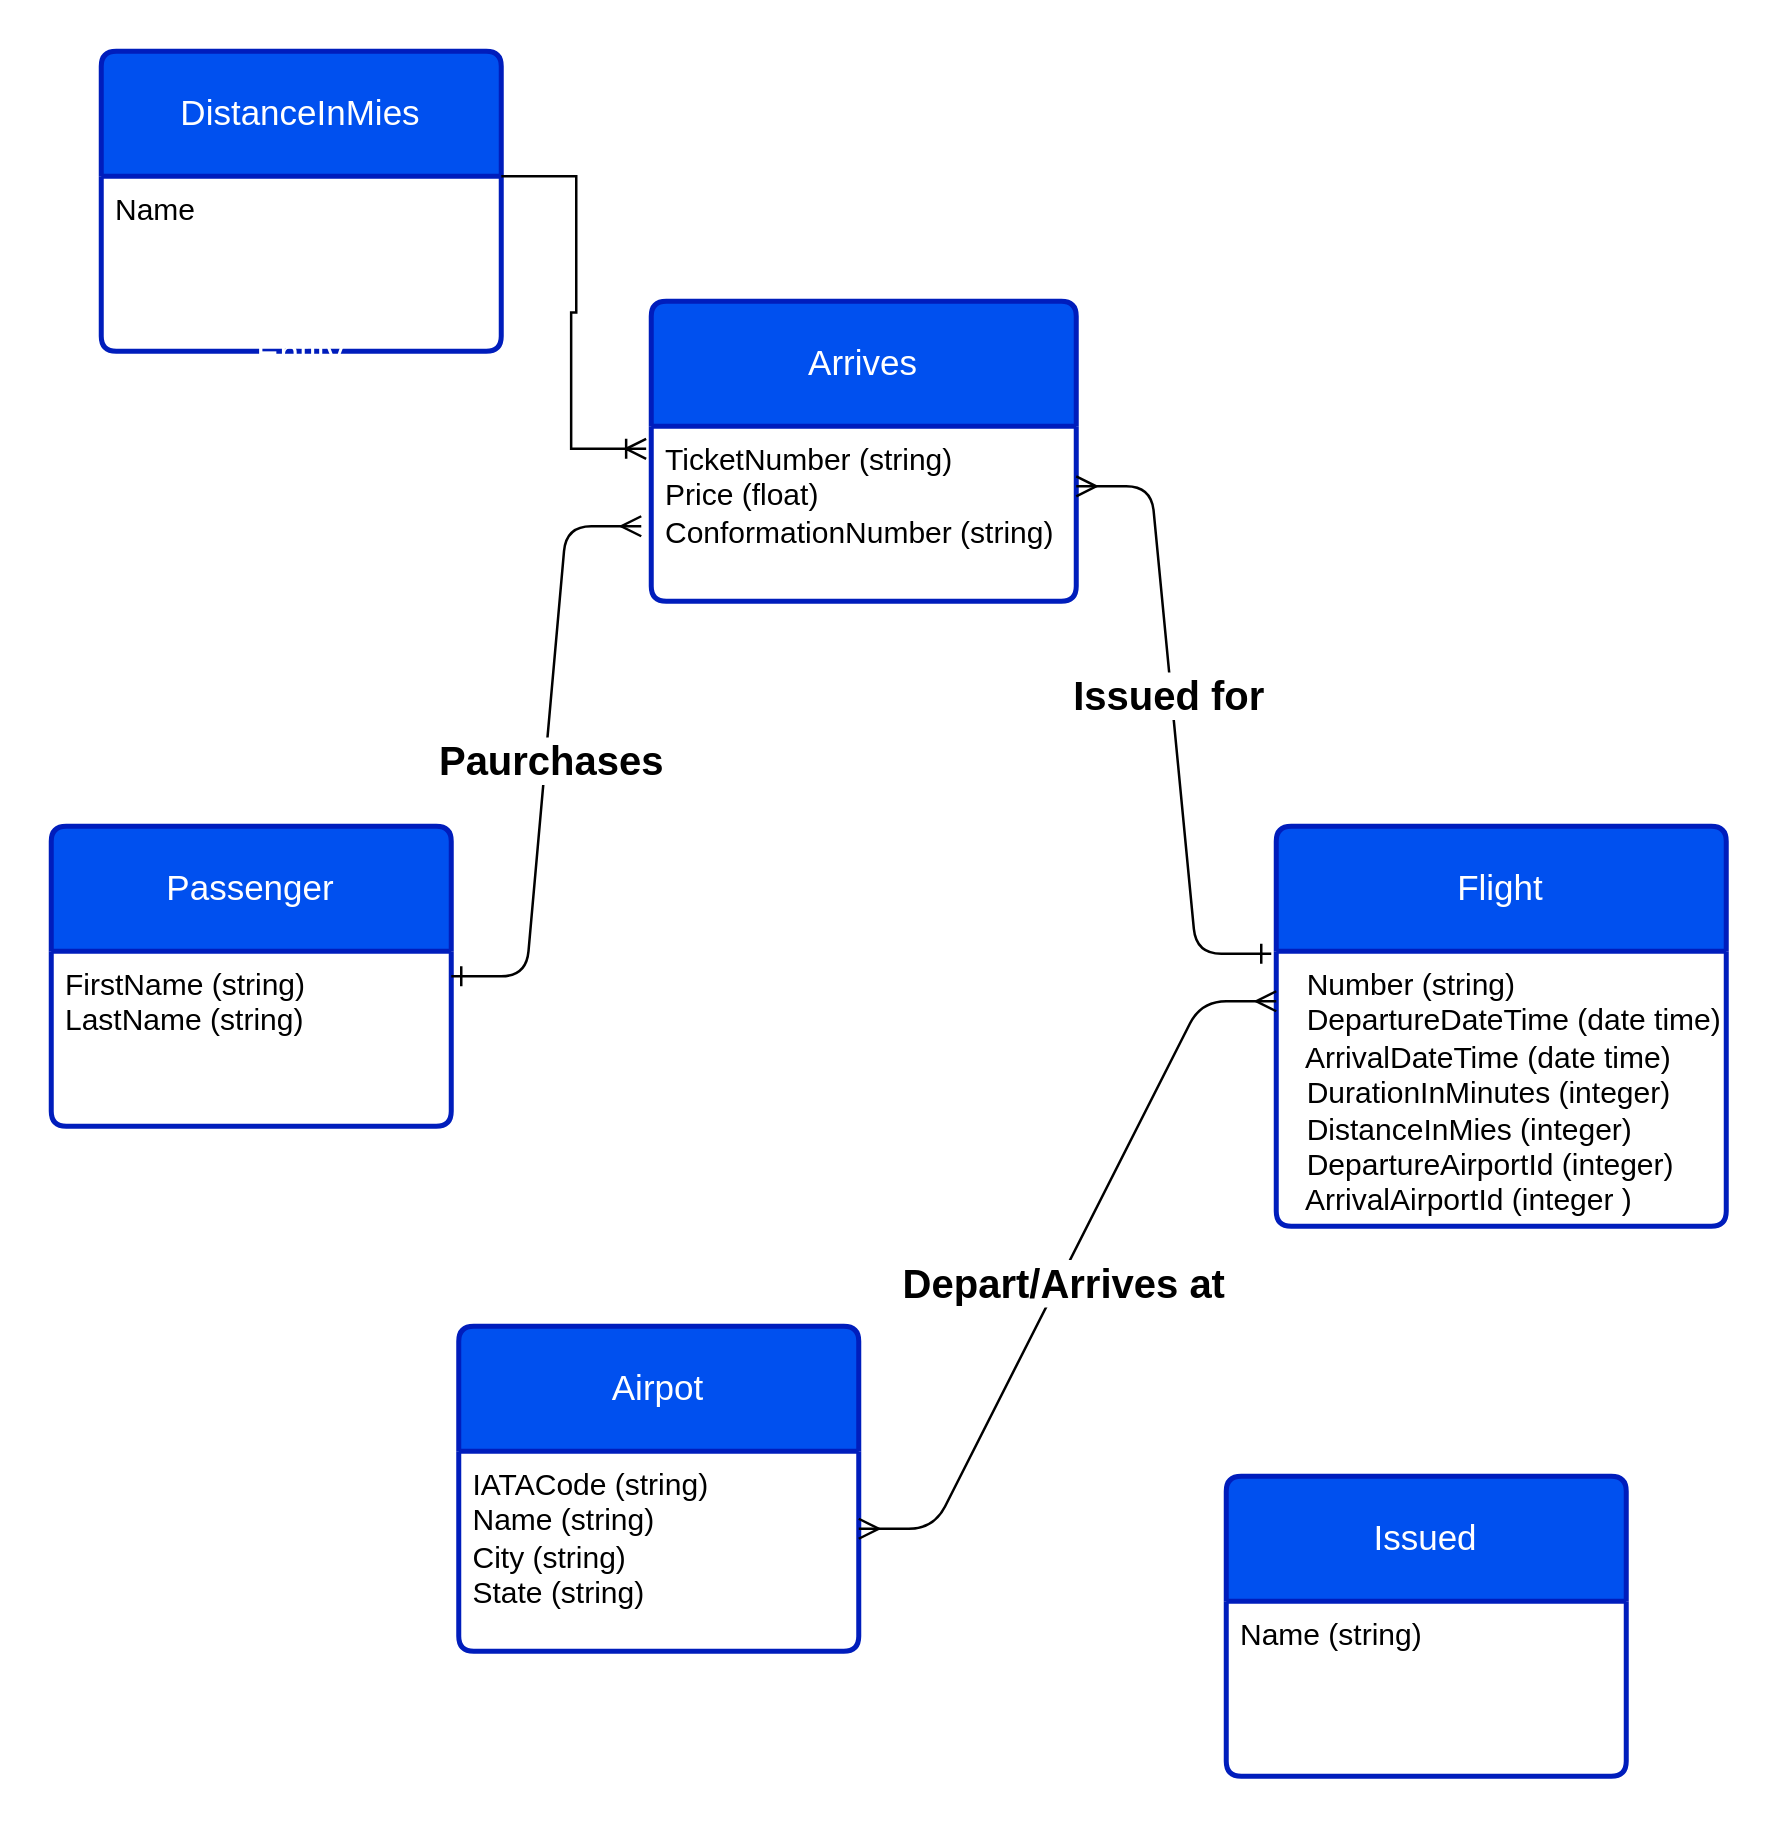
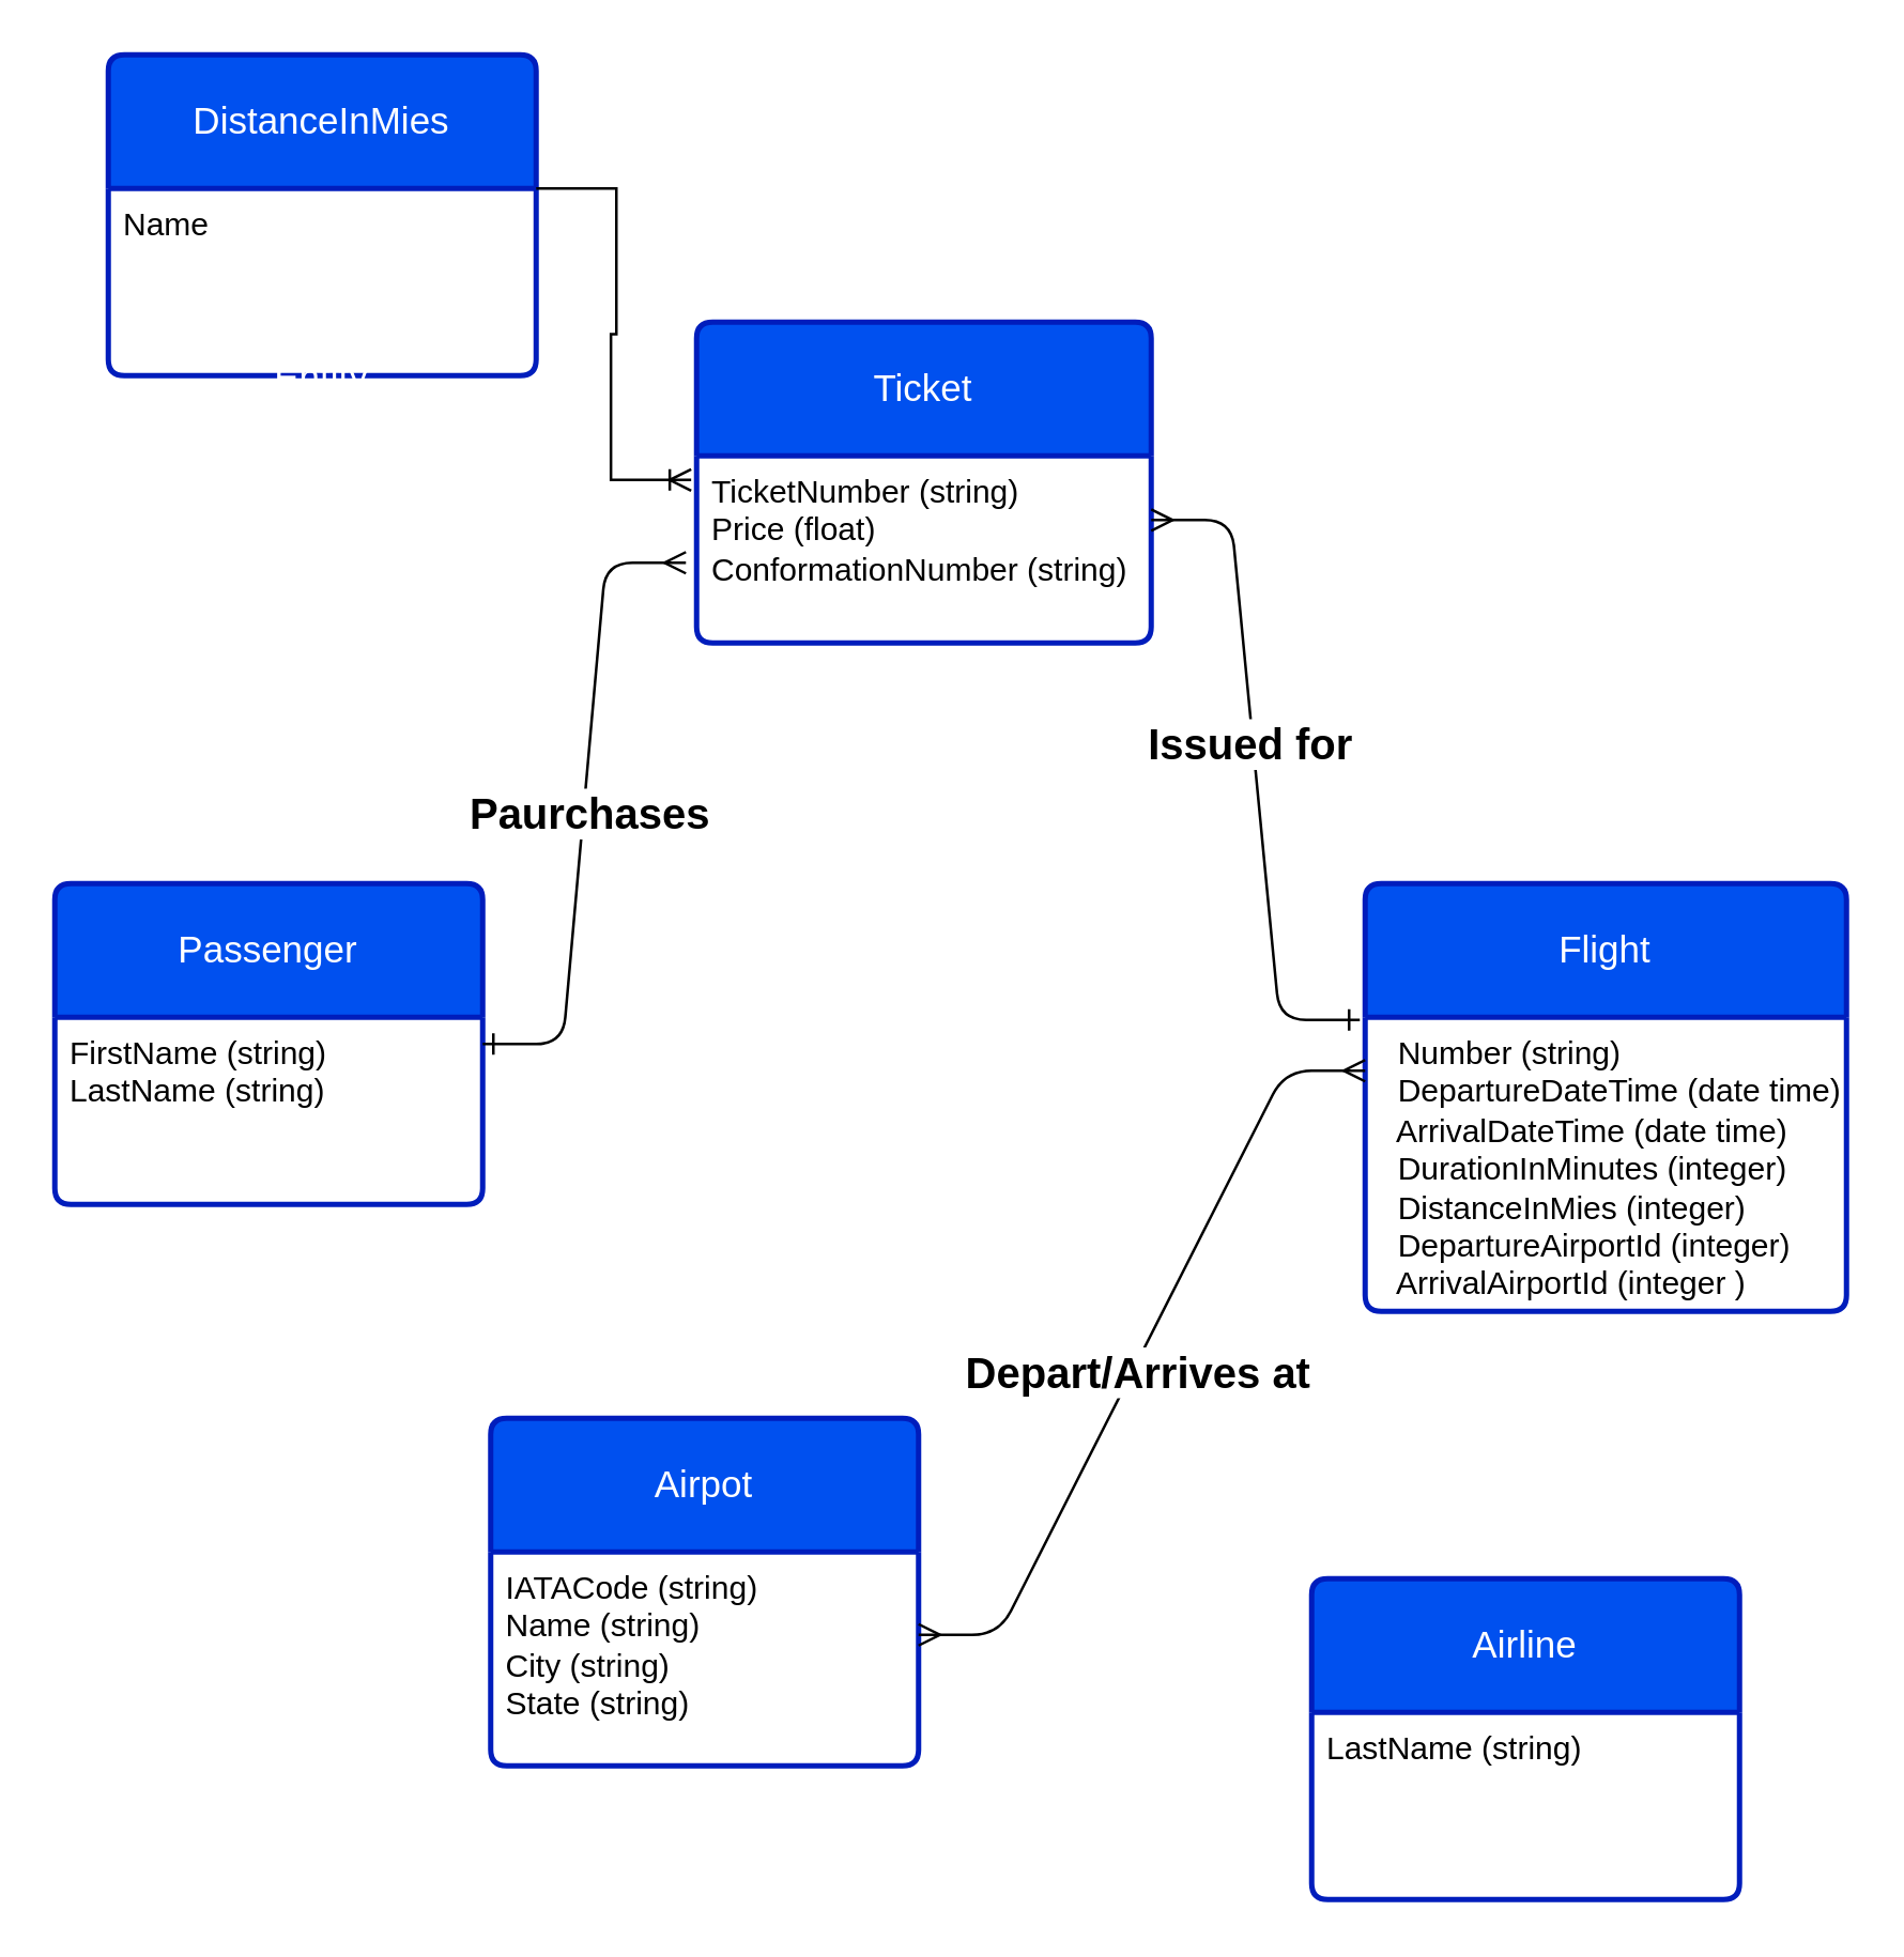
  <mxCell id="0" />
  <mxCell id="1" parent="0" />
- <mxCell id="2" value="Arrives" style="swimlane;childLayout=stackLayout;horizontal=1;startSize=50;horizontalStack=0;rounded=1;fontSize=14;fontStyle=0;strokeWidth=2;resizeParent=0;resizeLast=1;shadow=0;dashed=0;align=center;arcSize=4;whiteSpace=wrap;html=1;fillColor=#0050ef;fontColor=#ffffff;strokeColor=#001DBC;" vertex="1" parent="1"><mxGeometry x="260" y="120" width="170" height="120" as="geometry" /></mxCell>
+ <mxCell id="2" value="Ticket" style="swimlane;childLayout=stackLayout;horizontal=1;startSize=50;horizontalStack=0;rounded=1;fontSize=14;fontStyle=0;strokeWidth=2;resizeParent=0;resizeLast=1;shadow=0;dashed=0;align=center;arcSize=4;whiteSpace=wrap;html=1;fillColor=#0050ef;fontColor=#ffffff;strokeColor=#001DBC;" vertex="1" parent="1"><mxGeometry x="260" y="120" width="170" height="120" as="geometry" /></mxCell>
  <mxCell id="3" value="TicketNumber (string)&lt;br&gt;Price (float)&lt;br&gt;ConformationNumber (string)" style="align=left;strokeColor=none;fillColor=none;spacingLeft=4;fontSize=12;verticalAlign=top;resizable=0;rotatable=0;part=1;html=1;rounded=1;" vertex="1" parent="2"><mxGeometry y="50" width="170" height="70" as="geometry" /></mxCell>
  <mxCell id="4" value="Passenger" style="swimlane;childLayout=stackLayout;horizontal=1;startSize=50;horizontalStack=0;rounded=1;fontSize=14;fontStyle=0;strokeWidth=2;resizeParent=0;resizeLast=1;shadow=0;dashed=0;align=center;arcSize=4;whiteSpace=wrap;html=1;fillColor=#0050ef;fontColor=#ffffff;strokeColor=#001DBC;" vertex="1" parent="1"><mxGeometry x="20" y="330" width="160" height="120" as="geometry" /></mxCell>
  <mxCell id="5" value="FirstName (string)&lt;br&gt;LastName (string)" style="align=left;strokeColor=none;fillColor=none;spacingLeft=4;fontSize=12;verticalAlign=top;resizable=0;rotatable=0;part=1;html=1;rounded=1;" vertex="1" parent="4"><mxGeometry y="50" width="160" height="70" as="geometry" /></mxCell>
  <mxCell id="6" value="Flight" style="swimlane;childLayout=stackLayout;horizontal=1;startSize=50;horizontalStack=0;rounded=1;fontSize=14;fontStyle=0;strokeWidth=2;resizeParent=0;resizeLast=1;shadow=0;dashed=0;align=center;arcSize=4;whiteSpace=wrap;html=1;fillColor=#0050ef;fontColor=#ffffff;strokeColor=#001DBC;" vertex="1" parent="1"><mxGeometry x="510" y="330" width="180" height="160" as="geometry" /></mxCell>
  <mxCell id="7" value="&amp;nbsp; Number (string)&lt;br&gt;&amp;nbsp; DepartureDateTime (date time)&lt;br&gt;&amp;nbsp; ArrivalDateTime (date time)&lt;br&gt;&amp;nbsp; DurationInMinutes (integer)&lt;br&gt;&amp;nbsp; DistanceInMies (integer)&lt;br&gt;&amp;nbsp; DepartureAirportId (integer)&lt;br&gt;&amp;nbsp; ArrivalAirportId (integer )&lt;br&gt;&amp;nbsp;&amp;nbsp;" style="align=left;strokeColor=none;fillColor=none;spacingLeft=4;fontSize=12;verticalAlign=top;resizable=0;rotatable=0;part=1;html=1;rounded=1;" vertex="1" parent="6"><mxGeometry y="50" width="180" height="110" as="geometry" /></mxCell>
  <mxCell id="8" value="Airpot" style="swimlane;childLayout=stackLayout;horizontal=1;startSize=50;horizontalStack=0;rounded=1;fontSize=14;fontStyle=0;strokeWidth=2;resizeParent=0;resizeLast=1;shadow=0;dashed=0;align=center;arcSize=4;whiteSpace=wrap;html=1;fillColor=#0050ef;fontColor=#ffffff;strokeColor=#001DBC;" vertex="1" parent="1"><mxGeometry x="183" y="530" width="160" height="130" as="geometry" /></mxCell>
  <mxCell id="9" value="IATACode (string)&lt;br&gt;Name (string)&lt;br&gt;City (string)&lt;br&gt;State (string)" style="align=left;strokeColor=none;fillColor=none;spacingLeft=4;fontSize=12;verticalAlign=top;resizable=0;rotatable=0;part=1;html=1;rounded=1;" vertex="1" parent="8"><mxGeometry y="50" width="160" height="80" as="geometry" /></mxCell>
  <mxCell id="10" value="" style="edgeStyle=entityRelationEdgeStyle;fontSize=12;html=1;endArrow=ERmany;startArrow=ERone;rounded=1;exitX=1.025;exitY=0.415;exitDx=0;exitDy=0;entryX=0;entryY=0.429;entryDx=0;entryDy=0;entryPerimeter=0;exitPerimeter=0;startFill=0;" edge="1" parent="1"><mxGeometry width="100" height="100" relative="1" as="geometry"><mxPoint x="180" y="390" as="sourcePoint" /><mxPoint x="256" y="210" as="targetPoint" /></mxGeometry></mxCell>
  <mxCell id="11" value="Paurchases" style="edgeLabel;html=1;align=center;verticalAlign=middle;resizable=0;points=[];rounded=1;fontSize=16;fontStyle=1" vertex="1" connectable="0" parent="10"><mxGeometry x="-0.054" y="-2" relative="1" as="geometry"><mxPoint y="-3" as="offset" /></mxGeometry></mxCell>
  <mxCell id="12" value="" style="edgeStyle=entityRelationEdgeStyle;fontSize=12;html=1;endArrow=ERone;startArrow=ERmany;rounded=1;entryX=-0.012;entryY=0.316;entryDx=0;entryDy=0;entryPerimeter=0;endFill=0;exitX=1;exitY=0.343;exitDx=0;exitDy=0;exitPerimeter=0;" edge="1" parent="1" source="3"><mxGeometry width="100" height="100" relative="1" as="geometry"><mxPoint x="440" y="194" as="sourcePoint" /><mxPoint x="508" y="381" as="targetPoint" /></mxGeometry></mxCell>
  <mxCell id="13" value="Issued for" style="edgeLabel;html=1;align=center;verticalAlign=middle;resizable=0;points=[];rounded=1;fontSize=16;fontStyle=1" vertex="1" connectable="0" parent="12"><mxGeometry x="-0.054" y="-2" relative="1" as="geometry"><mxPoint y="-3" as="offset" /></mxGeometry></mxCell>
  <mxCell id="14" value="" style="edgeStyle=entityRelationEdgeStyle;fontSize=12;html=1;endArrow=ERmany;startArrow=ERmany;rounded=1;exitX=1.02;exitY=0.383;exitDx=0;exitDy=0;exitPerimeter=0;" edge="1" parent="1"><mxGeometry width="100" height="100" relative="1" as="geometry"><mxPoint x="343" y="611" as="sourcePoint" /><mxPoint x="510" y="400" as="targetPoint" /></mxGeometry></mxCell>
  <mxCell id="15" value="Depart/Arrives at" style="edgeLabel;html=1;align=center;verticalAlign=middle;resizable=0;points=[];fontSize=16;fontStyle=1" vertex="1" connectable="0" parent="14"><mxGeometry x="-0.05" y="-2" relative="1" as="geometry"><mxPoint as="offset" /></mxGeometry></mxCell>
- <mxCell id="16" value="Issued" style="swimlane;childLayout=stackLayout;horizontal=1;startSize=50;horizontalStack=0;rounded=1;fontSize=14;fontStyle=0;strokeWidth=2;resizeParent=0;resizeLast=1;shadow=0;dashed=0;align=center;arcSize=4;whiteSpace=wrap;html=1;fillColor=#0050ef;fontColor=#ffffff;strokeColor=#001DBC;" vertex="1" parent="1"><mxGeometry x="490" y="590" width="160" height="120" as="geometry" /></mxCell>
- <mxCell id="17" value="Name (string)" style="align=left;strokeColor=none;fillColor=none;spacingLeft=4;fontSize=12;verticalAlign=top;resizable=0;rotatable=0;part=1;html=1;" vertex="1" parent="16"><mxGeometry y="50" width="160" height="70" as="geometry" /></mxCell>
+ <mxCell id="16" value="Airline" style="swimlane;childLayout=stackLayout;horizontal=1;startSize=50;horizontalStack=0;rounded=1;fontSize=14;fontStyle=0;strokeWidth=2;resizeParent=0;resizeLast=1;shadow=0;dashed=0;align=center;arcSize=4;whiteSpace=wrap;html=1;fillColor=#0050ef;fontColor=#ffffff;strokeColor=#001DBC;" vertex="1" parent="1"><mxGeometry x="490" y="590" width="160" height="120" as="geometry" /></mxCell>
+ <mxCell id="17" value="LastName (string)" style="align=left;strokeColor=none;fillColor=none;spacingLeft=4;fontSize=12;verticalAlign=top;resizable=0;rotatable=0;part=1;html=1;" vertex="1" parent="16"><mxGeometry y="50" width="160" height="70" as="geometry" /></mxCell>
  <mxCell id="18" value="DistanceInMies" style="swimlane;childLayout=stackLayout;horizontal=1;startSize=50;horizontalStack=0;rounded=1;fontSize=14;fontStyle=0;strokeWidth=2;resizeParent=0;resizeLast=1;shadow=0;dashed=0;align=center;arcSize=4;whiteSpace=wrap;html=1;fillColor=#0050ef;fontColor=#ffffff;strokeColor=#001DBC;" vertex="1" parent="1"><mxGeometry x="40" y="20" width="160" height="120" as="geometry" /></mxCell>
  <mxCell id="19" value="Name" style="align=left;strokeColor=none;fillColor=none;spacingLeft=4;fontSize=12;verticalAlign=top;resizable=0;rotatable=0;part=1;html=1;" vertex="1" parent="18"><mxGeometry y="50" width="160" height="70" as="geometry" /></mxCell>
  <mxCell id="20" value="Entity" style="swimlane;childLayout=stackLayout;horizontal=1;startSize=50;horizontalStack=0;rounded=1;fontSize=14;fontStyle=0;strokeWidth=2;resizeParent=0;resizeLast=1;shadow=0;dashed=0;align=center;arcSize=4;whiteSpace=wrap;html=1;fillColor=#0050ef;fontColor=#ffffff;strokeColor=#001DBC;" vertex="1" parent="18"><mxGeometry y="120" width="160" as="geometry" /></mxCell>
  <mxCell id="21" value="" style="edgeStyle=entityRelationEdgeStyle;fontSize=12;html=1;endArrow=ERoneToMany;rounded=0;exitX=1;exitY=0;exitDx=0;exitDy=0;entryX=-0.012;entryY=0.129;entryDx=0;entryDy=0;entryPerimeter=0;" edge="1" parent="1" source="19" target="3"><mxGeometry width="100" height="100" relative="1" as="geometry"><mxPoint x="370" y="270" as="sourcePoint" /><mxPoint x="470" y="170" as="targetPoint" /></mxGeometry></mxCell>
